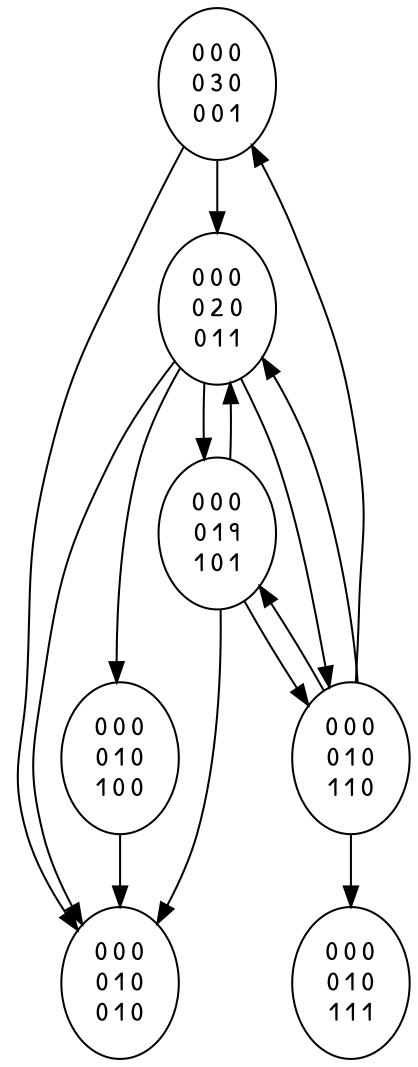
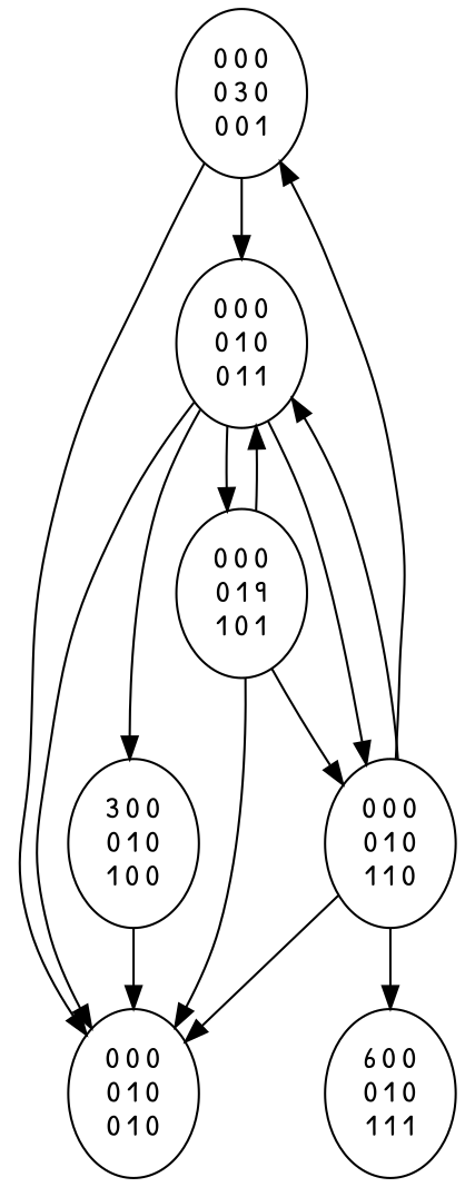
  digraph {
    fontname="Patrick Hand"
    node [fontname="Patrick Hand"]
    edge [fontname="Patrick Hand"]
    n1 [label="0 0 0\n0 3 0\n0 0 1"]
    n2 [label="0 0 0\n0 1 0\n0 1 0"]
-   n3 [label="0 0 0\n0 2 0\n0 1 1"]
-   n4 [label="0 0 0\n0 1 0\n1 0 0"]
+   n3 [label="0 0 0\n0 1 0\n0 1 1"]
+   n4 [label="3 0 0\n0 1 0\n1 0 0"]
    n5 [label="0 0 0\n0 1 9\n1 0 1"]
    n6 [label="0 0 0\n0 1 0\n1 1 0"]
-   n7 [label="0 0 0\n0 1 0\n1 1 1"]
+   n7 [label="6 0 0\n0 1 0\n1 1 1"]
    n1 -> n2
    n1 -> n3
    n3 -> n2
    n3 -> n4
    n3 -> n5
    n3 -> n6
    n4 -> n2
    n5 -> n2
    n5 -> n3
    n5 -> n6
    n6 -> n1
    n6 -> n3
-   n6 -> n5
+   n6 -> n2
    n6 -> n7
  }
